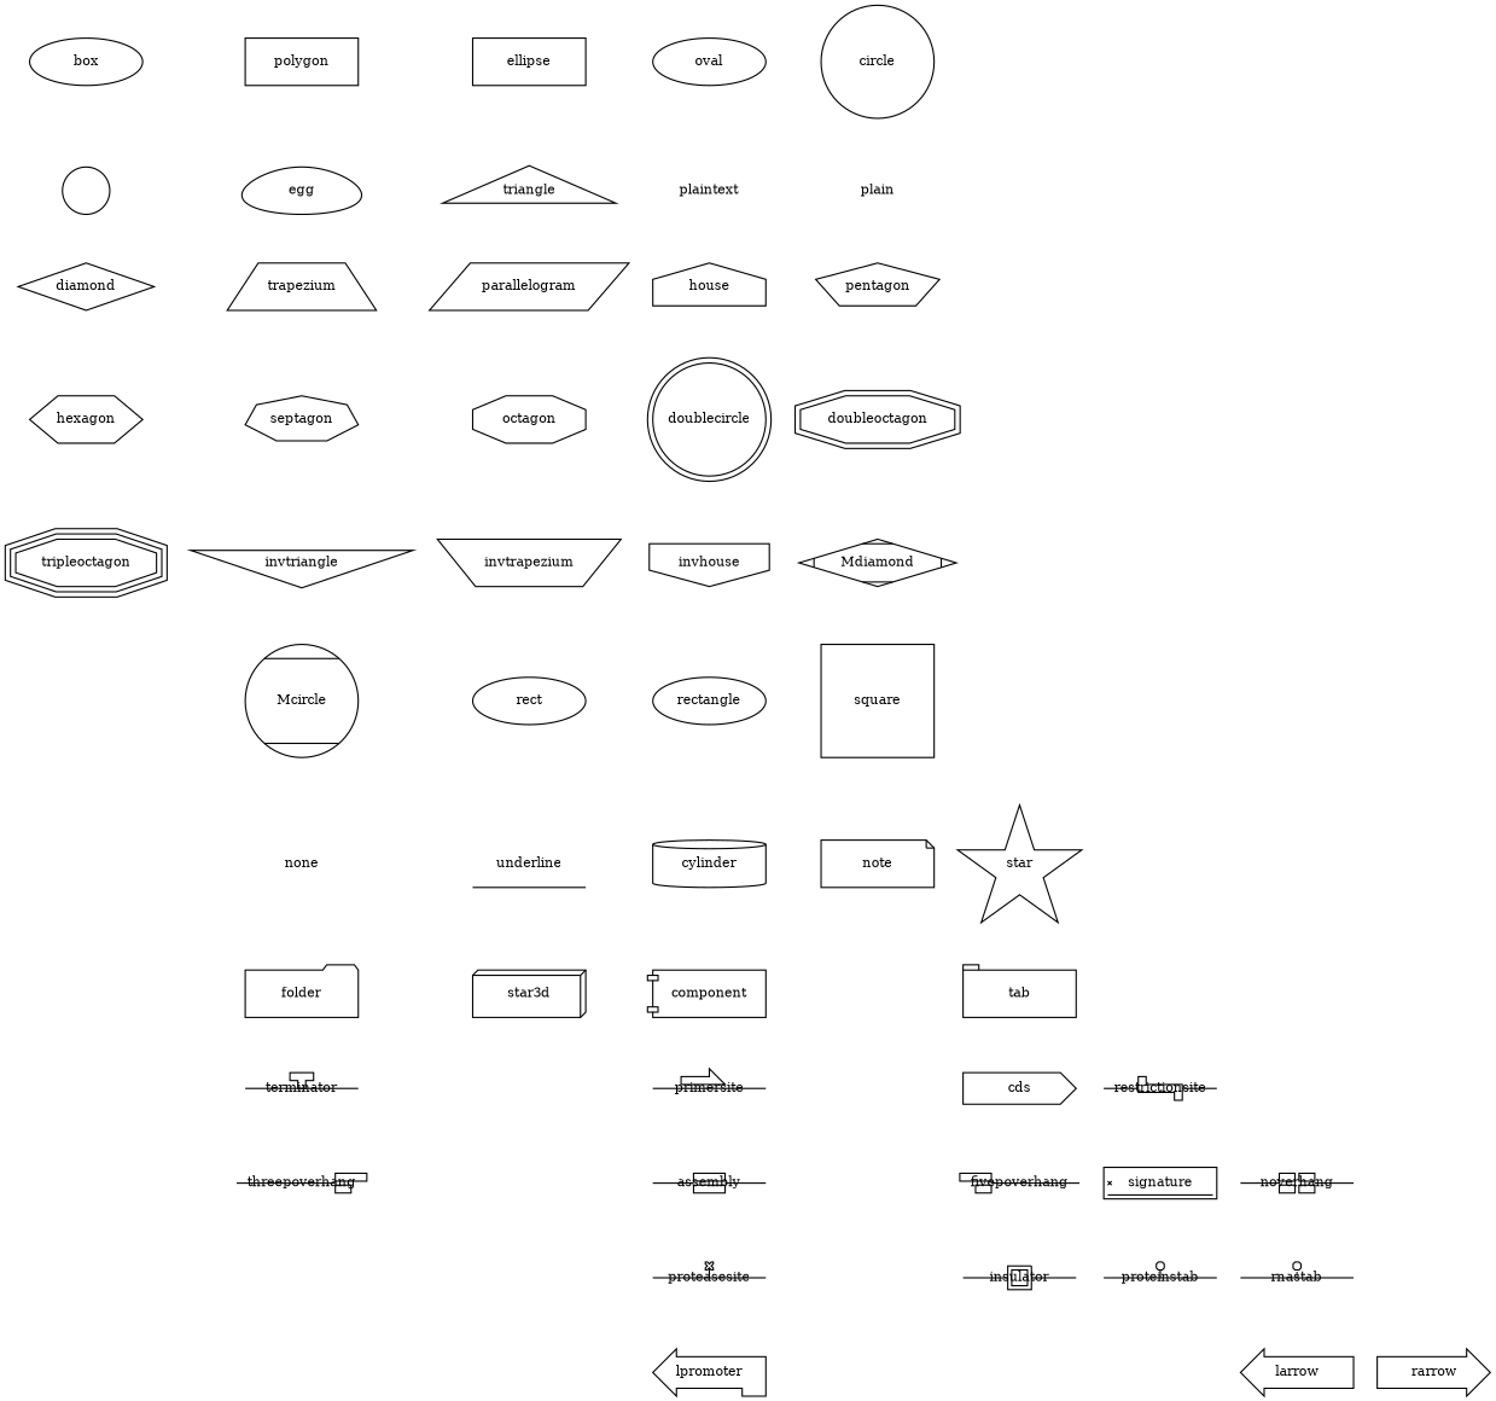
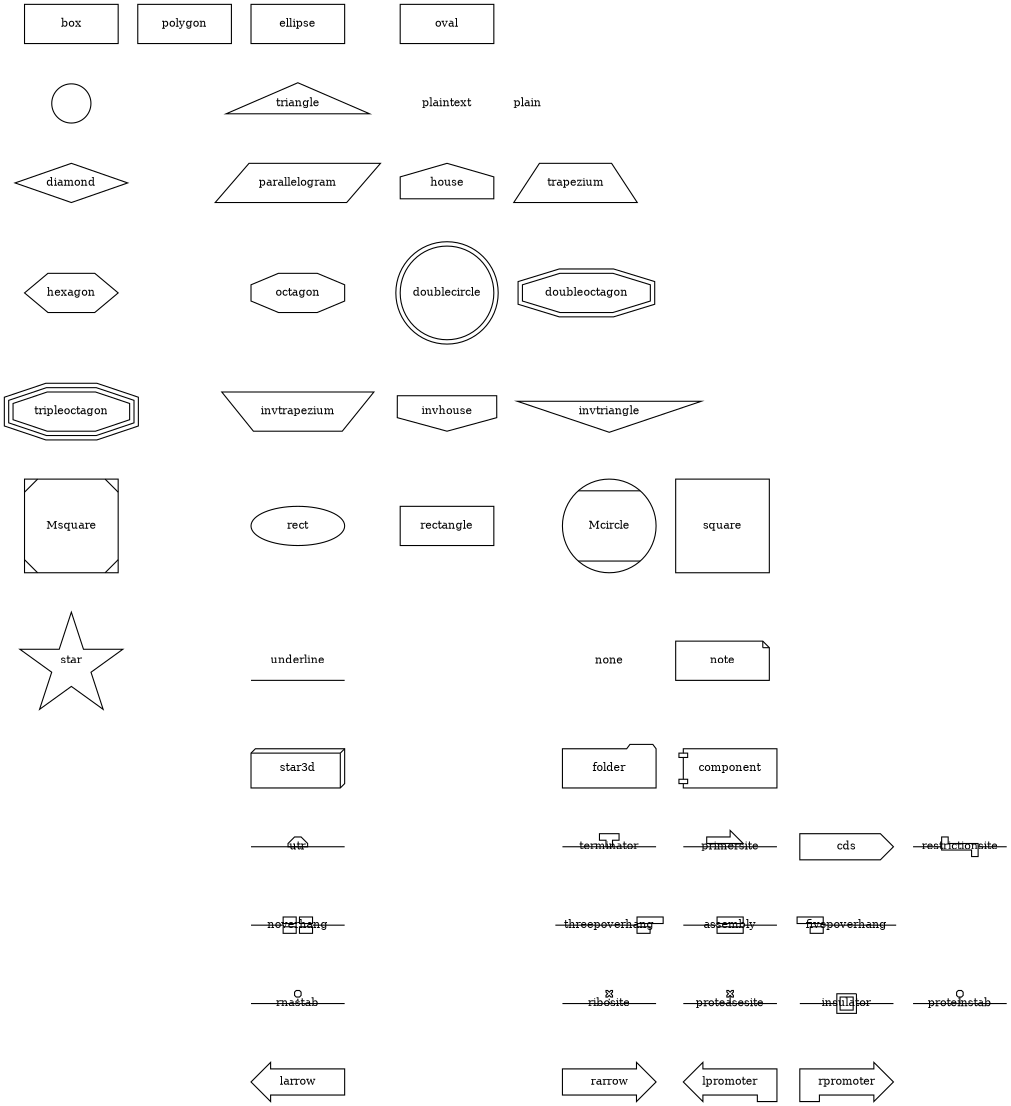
  digraph {
    node [fillcolor=white fontsize=10 shape=box style=filled]
    edge [style=invis]
-   n1 [height=0.5 label=box shape=ellipse width=1.2]
+   n1 [height=0.5 label=box width=1.2]
    n2 [height=0.5 label=polygon shape=polygon width=1.2]
    n3 [height=0.5 label=ellipse width=1.2]
-   n4 [height=0.5 label=oval shape=oval width=1.2]
-   n5 [height=0.5 label=circle shape=circle width=1.2]
+   n4 [height=0.5 label=oval width=1.2]
    n6 [height=0.5 label=point shape=point width=1.2]
-   n7 [height=0.5 label=egg shape=egg width=1.2]
    n8 [height=0.5 label=triangle shape=triangle width=1.2]
    n9 [height=0.5 label=plaintext shape=plaintext width=1.2]
    n10 [height=0.5 label=plain shape=plain width=1.2]
    n11 [height=0.5 label=diamond shape=diamond width=1.2]
    n12 [height=0.5 label=trapezium shape=trapezium width=1.2]
    n13 [height=0.5 label=parallelogram shape=parallelogram width=1.2]
    n14 [height=0.5 label=house shape=house width=1.2]
-   n15 [height=0.5 label=pentagon shape=pentagon width=1.2]
    n16 [height=0.5 label=hexagon shape=hexagon width=1.2]
-   n17 [height=0.5 label=septagon shape=septagon width=1.2]
    n18 [height=0.5 label=octagon shape=octagon width=1.2]
    n19 [height=0.5 label=doublecircle shape=doublecircle width=1.2]
    n20 [height=0.5 label=doubleoctagon shape=doubleoctagon width=1.2]
    n21 [height=0.5 label=tripleoctagon shape=tripleoctagon width=1.2]
    n22 [height=0.5 label=invtriangle shape=invtriangle width=1.2]
    n23 [height=0.5 label=invtrapezium shape=invtrapezium width=1.2]
    n24 [height=0.5 label=invhouse shape=invhouse width=1.2]
-   n25 [height=0.5 label=Mdiamond shape=Mdiamond width=1.2]
+   n26 [height=0.5 label=Msquare shape=Msquare width=1.2]
    n27 [height=0.5 label=Mcircle shape=Mcircle width=1.2]
    n28 [height=0.5 label=rect shape=ellipse width=1.2]
-   n29 [height=0.5 label=rectangle shape=ellipse width=1.2]
+   n29 [height=0.5 label=rectangle shape=rectangle width=1.2]
    n30 [height=0.5 label=square shape=square width=1.2]
    n31 [height=0.5 label=star shape=star width=1.2]
    n32 [height=0.5 label=none shape=none width=1.2]
    n33 [height=0.5 label=underline shape=underline width=1.2]
-   n34 [height=0.5 label=cylinder shape=cylinder width=1.2]
    n35 [height=0.5 label=note shape=note width=1.2]
-   n36 [height=0.5 label=tab shape=tab width=1.2]
    n37 [height=0.5 label=folder shape=folder width=1.2]
    n38 [height=0.5 label=star3d shape=box3d width=1.2]
    n39 [height=0.5 label=component shape=component width=1.2]
    n40 [height=0.5 label=cds shape=cds width=1.2]
    n41 [height=0.5 label=terminator shape=terminator width=1.2]
+   n42 [height=0.5 label=utr shape=utr width=1.2]
    n43 [height=0.5 label=primersite shape=primersite width=1.2]
    n44 [height=0.5 label=restrictionsite shape=restrictionsite width=1.2]
    n45 [height=0.5 label=fivepoverhang shape=fivepoverhang width=1.2]
    n46 [height=0.5 label=threepoverhang shape=threepoverhang width=1.2]
    n47 [height=0.5 label=noverhang shape=noverhang width=1.2]
    n48 [height=0.5 label=assembly shape=assembly width=1.2]
-   n49 [height=0.5 label=signature shape=signature width=1.2]
    n50 [height=0.5 label=insulator shape=insulator width=1.2]
+   n51 [height=0.5 label=ribosite shape=ribosite width=1.2]
    n52 [height=0.5 label=rnastab shape=rnastab width=1.2]
    n53 [height=0.5 label=proteasesite shape=proteasesite width=1.2]
    n54 [height=0.5 label=proteinstab shape=proteinstab width=1.2]
+   n55 [height=0.5 label=rpromoter shape=rpromoter width=1.2]
    n56 [height=0.5 label=rarrow shape=rarrow width=1.2]
    n57 [height=0.5 label=larrow shape=larrow width=1.2]
    n58 [height=0.5 label=lpromoter shape=lpromoter width=1.2]
    subgraph sub_1 {
      rank=same
      n1
      n2
      n3
      n4
-     n5
    }
    subgraph sub_2 {
      rank=same
      n6
-     n7
      n8
      n9
      n10
    }
    subgraph sub_3 {
      rank=same
      n11
      n12
      n13
      n14
-     n15
    }
    subgraph sub_4 {
      rank=same
      n16
-     n17
      n18
      n19
      n20
    }
    subgraph sub_5 {
      rank=same
      n21
      n22
      n23
      n24
-     n25
    }
    subgraph sub_6 {
      rank=same
+     n26
      n27
      n28
      n29
      n30
    }
    subgraph sub_7 {
      rank=same
      n31
      n32
      n33
-     n34
      n35
    }
    subgraph sub_8 {
      rank=same
-     n36
      n37
      n38
      n39
    }
    subgraph sub_9 {
      rank=same
      n40
      n41
+     n42
      n43
      n44
    }
    subgraph sub_10 {
      rank=same
      n45
      n46
      n47
      n48
-     n49
    }
    subgraph sub_11 {
      rank=same
      n50
+     n51
      n52
      n53
      n54
    }
    subgraph sub_12 {
      rank=same
+     n55
      n56
      n57
      n58
    }
    n1 -> n6
-   n2 -> n7
    n3 -> n8
    n4 -> n9
-   n5 -> n10
    n6 -> n11
-   n7 -> n12
    n8 -> n13
    n9 -> n14
-   n10 -> n15
    n11 -> n16
-   n12 -> n17
    n13 -> n18
    n14 -> n19
-   n15 -> n20
    n16 -> n21
-   n17 -> n22
    n18 -> n23
    n19 -> n24
-   n20 -> n25
+   n21 -> n26
    n22 -> n27
    n23 -> n28
    n24 -> n29
-   n25 -> n30
+   n26 -> n31
    n27 -> n32
    n28 -> n33
-   n29 -> n34
    n30 -> n35
-   n31 -> n36
    n32 -> n37
    n33 -> n38
-   n34 -> n39
-   n36 -> n40
    n37 -> n41
+   n38 -> n42
    n39 -> n43
    n40 -> n45
    n41 -> n46
+   n42 -> n47
    n43 -> n48
-   n44 -> n49
    n45 -> n50
+   n46 -> n51
    n47 -> n52
    n48 -> n53
-   n49 -> n54
+   n50 -> n55
+   n51 -> n56
    n52 -> n57
    n53 -> n58
  }
